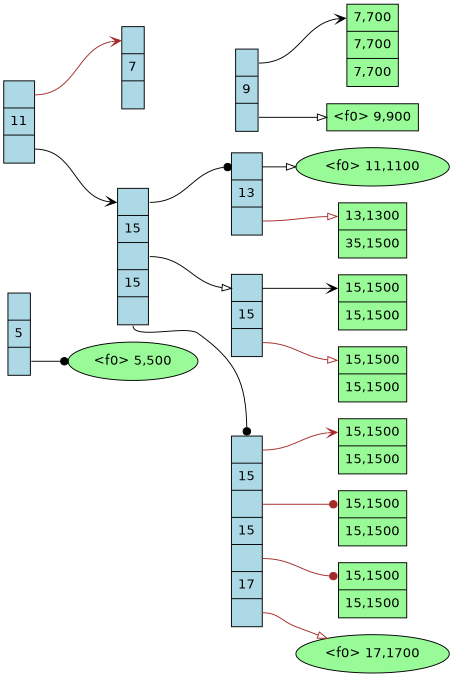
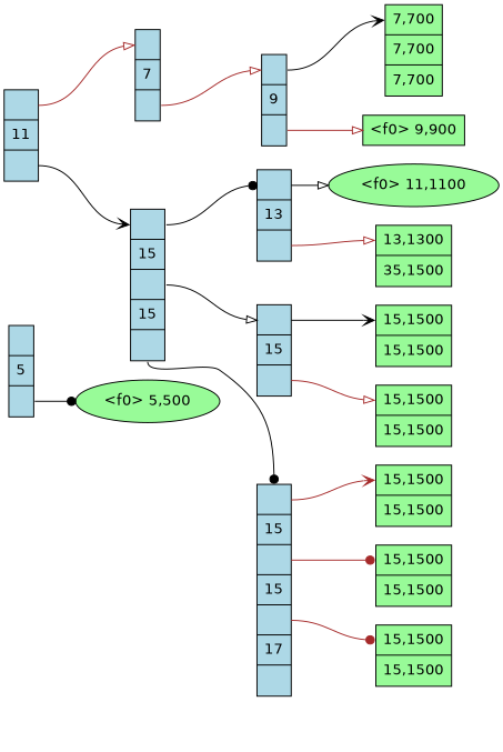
  digraph {
    fontname="DejaVu Sans"
    rankdir=LR
    node [fillcolor=palegreen fontname="DejaVu Sans" margin=.1 shape=record style=filled]
    edge [arrowhead=onormal color=brown fontname="DejaVu Sans" headport=f0 tailport=f1]
    n1 [fillcolor=lightblue height=.1 label="<f0>|5|<f1>" width=.1]
    n2 [height=.1 label="<f0> 5,500" shape=ellipse width=.1]
    n3 [height=.1 label="<f0> 7,700|7,700|7,700" width=.1]
    n4 [height=.1 label="<f0> 13,1300|35,1500" width=.1]
    n5 [height=.1 label="<f0> 11,1100" shape=ellipse width=.1]
    n6 [fillcolor=lightblue height=.1 label="<f0>|7|<f1>" width=.1]
    n7 [fillcolor=lightblue height=.1 label="<f0>|9|<f1>" width=.1]
    n8 [height=.1 label="<f0> 9,900" shape=box width=.1]
-   n9 [height=.1 label="<f0> 17,1700" shape=ellipse width=.1]
    n10 [fillcolor=lightblue height=.1 label="<f0>|13|<f1>" width=.1]
    n11 [height=.1 label="<f0> 15,1500|15,1500" width=.1]
    n12 [height=.1 label="<f0> 15,1500|15,1500" width=.1]
    n13 [fillcolor=lightblue height=.1 label="<f0>|15|<f1>" width=.1]
    n14 [height=.1 label="<f0> 15,1500|15,1500" width=.1]
    n15 [height=.1 label="<f0> 15,1500|15,1500" width=.1]
    n16 [fillcolor=lightblue height=.1 label="<f0>|15|<f1>|15|<f2>|17|<f3>" width=.1]
    n17 [height=.1 label="<f0> 15,1500|15,1500" width=.1]
    n18 [fillcolor=lightblue height=.1 label="<f0>|11|<f1>" width=.1]
    n19 [fillcolor=lightblue height=.1 label="<f0>|15|<f1>|15|<f2>" width=.1]
    n1 -> n2 [arrowhead=dot color=black]
+   n6 -> n7
    n7 -> n3 [arrowhead=vee color=black tailport=f0]
-   n7 -> n8 [color=black]
+   n7 -> n8
    n10 -> n4
    n10 -> n5 [color=black tailport=f0]
    n13 -> n11 [arrowhead=vee color=black tailport=f0]
    n13 -> n12
-   n16 -> n9 [tailport=f3]
    n16 -> n14 [arrowhead=vee tailport=f0]
    n16 -> n15 [arrowhead=dot]
    n16 -> n17 [arrowhead=dot tailport=f2]
-   n18 -> n6 [arrowhead=vee tailport=f0]
+   n18 -> n6 [tailport=f0]
    n18 -> n19 [arrowhead=vee color=black]
    n19 -> n10 [arrowhead=dot color=black tailport=f0]
    n19 -> n13 [color=black]
    n19 -> n16 [arrowhead=dot color=black tailport=f2]
  }
